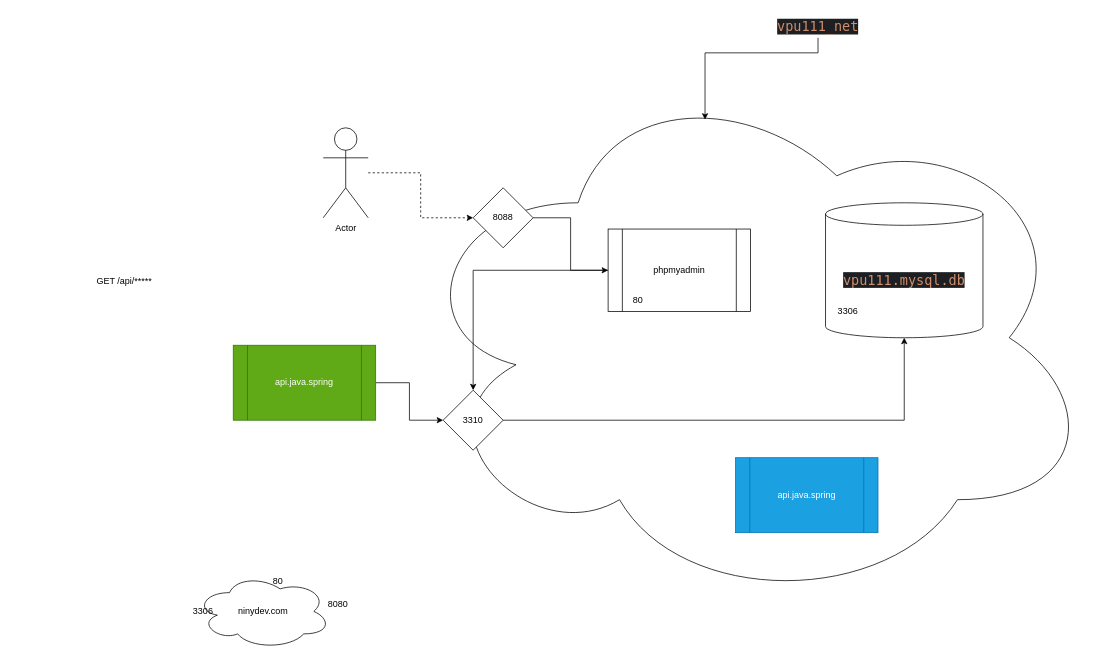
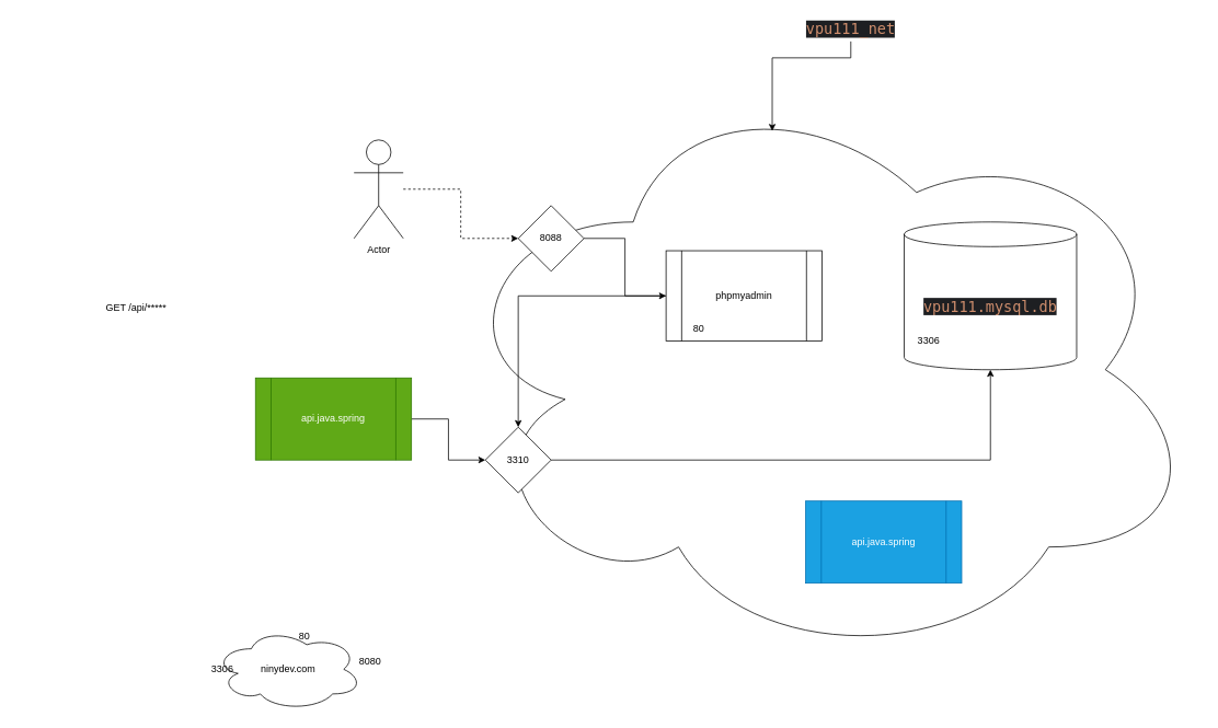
  <mxCell id="0" />
  <mxCell id="1" parent="0" />
  <mxCell id="2" value="" style="ellipse;shape=cloud;whiteSpace=wrap;html=1;" vertex="1" parent="1"><mxGeometry x="540" y="90" width="920" height="720" as="geometry" /></mxCell>
  <mxCell id="3" value="&lt;div style=&quot;background-color:#1e1f22;color:#bcbec4&quot;&gt;&lt;pre style=&quot;font-family:'JetBrains Mono',monospace;font-size:13.5pt;&quot;&gt;&lt;span style=&quot;color:#cf8e6d;&quot;&gt;vpu111.mysql.db&lt;/span&gt;&lt;/pre&gt;&lt;/div&gt;" style="shape=cylinder3;whiteSpace=wrap;html=1;boundedLbl=1;backgroundOutline=1;size=15;" vertex="1" parent="1"><mxGeometry x="1100" y="270" width="210" height="180" as="geometry" /></mxCell>
- <mxCell id="4" value="&lt;div style=&quot;background-color:#1e1f22;color:#bcbec4&quot;&gt;&lt;pre style=&quot;font-family:'JetBrains Mono',monospace;font-size:13.5pt;&quot;&gt;&lt;span style=&quot;color:#cf8e6d;&quot;&gt;vpu111_net&lt;/span&gt;&lt;/pre&gt;&lt;/div&gt;" style="text;html=1;align=center;verticalAlign=middle;whiteSpace=wrap;rounded=0;" vertex="1" parent="1"><mxGeometry x="965" y="20" width="250" height="30" as="geometry" /></mxCell>
+ <mxCell id="4" value="&lt;div style=&quot;background-color:#1e1f22;color:#bcbec4&quot;&gt;&lt;pre style=&quot;font-family:'JetBrains Mono',monospace;font-size:13.5pt;&quot;&gt;&lt;span style=&quot;color:#cf8e6d;&quot;&gt;vpu111_net&lt;/span&gt;&lt;/pre&gt;&lt;/div&gt;" style="text;html=1;align=center;verticalAlign=middle;whiteSpace=wrap;rounded=0;" vertex="1" parent="1"><mxGeometry x="910" y="20" width="250" height="30" as="geometry" /></mxCell>
  <mxCell id="5" style="edgeStyle=orthogonalEdgeStyle;rounded=0;orthogonalLoop=1;jettySize=auto;html=1;entryX=0.434;entryY=0.096;entryDx=0;entryDy=0;entryPerimeter=0;" edge="1" parent="1" source="4" target="2"><mxGeometry relative="1" as="geometry" /></mxCell>
  <mxCell id="6" style="edgeStyle=orthogonalEdgeStyle;rounded=0;orthogonalLoop=1;jettySize=auto;html=1;dashed=1;" edge="1" parent="1" source="7" target="13"><mxGeometry relative="1" as="geometry" /></mxCell>
  <mxCell id="7" value="Actor" style="shape=umlActor;verticalLabelPosition=bottom;verticalAlign=top;html=1;outlineConnect=0;" vertex="1" parent="1"><mxGeometry x="430" y="170" width="60" height="120" as="geometry" /></mxCell>
  <mxCell id="8" style="edgeStyle=orthogonalEdgeStyle;rounded=0;orthogonalLoop=1;jettySize=auto;html=1;" edge="1" parent="1" source="9" target="23"><mxGeometry relative="1" as="geometry" /></mxCell>
  <mxCell id="9" value="phpmyadmin" style="shape=process;whiteSpace=wrap;html=1;backgroundOutline=1;" vertex="1" parent="1"><mxGeometry x="810" y="305" width="190" height="110" as="geometry" /></mxCell>
  <mxCell id="10" value="3306" style="text;html=1;align=center;verticalAlign=middle;whiteSpace=wrap;rounded=0;" vertex="1" parent="1"><mxGeometry x="1100" y="400" width="60" height="30" as="geometry" /></mxCell>
  <mxCell id="11" value="80" style="text;html=1;align=center;verticalAlign=middle;whiteSpace=wrap;rounded=0;" vertex="1" parent="1"><mxGeometry x="820" y="385" width="60" height="30" as="geometry" /></mxCell>
  <mxCell id="12" style="edgeStyle=orthogonalEdgeStyle;rounded=0;orthogonalLoop=1;jettySize=auto;html=1;" edge="1" parent="1" source="13" target="9"><mxGeometry relative="1" as="geometry" /></mxCell>
  <mxCell id="13" value="8088" style="rhombus;whiteSpace=wrap;html=1;" vertex="1" parent="1"><mxGeometry x="630" y="250" width="80" height="80" as="geometry" /></mxCell>
  <mxCell id="14" value="" style="group" vertex="1" connectable="0" parent="1"><mxGeometry x="240" y="760" width="240" height="105" as="geometry" /></mxCell>
  <mxCell id="15" value="" style="group" vertex="1" connectable="0" parent="14"><mxGeometry width="200" height="105" as="geometry" /></mxCell>
  <mxCell id="16" value="ninydev.com" style="ellipse;shape=cloud;whiteSpace=wrap;html=1;" vertex="1" parent="15"><mxGeometry x="20" y="5" width="180" height="100" as="geometry" /></mxCell>
  <mxCell id="17" value="3306" style="text;html=1;align=center;verticalAlign=middle;whiteSpace=wrap;rounded=0;" vertex="1" parent="15"><mxGeometry y="40" width="60" height="30" as="geometry" /></mxCell>
  <mxCell id="18" value="80" style="text;html=1;align=center;verticalAlign=middle;whiteSpace=wrap;rounded=0;" vertex="1" parent="15"><mxGeometry x="100" width="60" height="30" as="geometry" /></mxCell>
  <mxCell id="19" value="8080" style="text;html=1;align=center;verticalAlign=middle;whiteSpace=wrap;rounded=0;" vertex="1" parent="14"><mxGeometry x="180" y="30" width="60" height="30" as="geometry" /></mxCell>
  <mxCell id="20" style="edgeStyle=orthogonalEdgeStyle;rounded=0;orthogonalLoop=1;jettySize=auto;html=1;" edge="1" parent="1" source="21" target="23"><mxGeometry relative="1" as="geometry" /></mxCell>
  <mxCell id="21" value="api.java.spring" style="shape=process;whiteSpace=wrap;html=1;backgroundOutline=1;fillColor=#60a917;fontColor=#ffffff;strokeColor=#2D7600;" vertex="1" parent="1"><mxGeometry x="310" y="460" width="190" height="100" as="geometry" /></mxCell>
  <mxCell id="22" style="edgeStyle=orthogonalEdgeStyle;rounded=0;orthogonalLoop=1;jettySize=auto;html=1;" edge="1" parent="1" source="23" target="3"><mxGeometry relative="1" as="geometry" /></mxCell>
  <mxCell id="23" value="3310" style="rhombus;whiteSpace=wrap;html=1;" vertex="1" parent="1"><mxGeometry x="590" y="520" width="80" height="80" as="geometry" /></mxCell>
  <mxCell id="24" value="api.java.spring" style="shape=process;whiteSpace=wrap;html=1;backgroundOutline=1;fillColor=#1ba1e2;fontColor=#ffffff;strokeColor=#006EAF;" vertex="1" parent="1"><mxGeometry x="980" y="610" width="190" height="100" as="geometry" /></mxCell>
  <mxCell id="25" value="GET /api/*****" style="text;html=1;align=center;verticalAlign=middle;whiteSpace=wrap;rounded=0;" vertex="1" parent="1"><mxGeometry x="20" y="335" width="290" height="80" as="geometry" /></mxCell>
